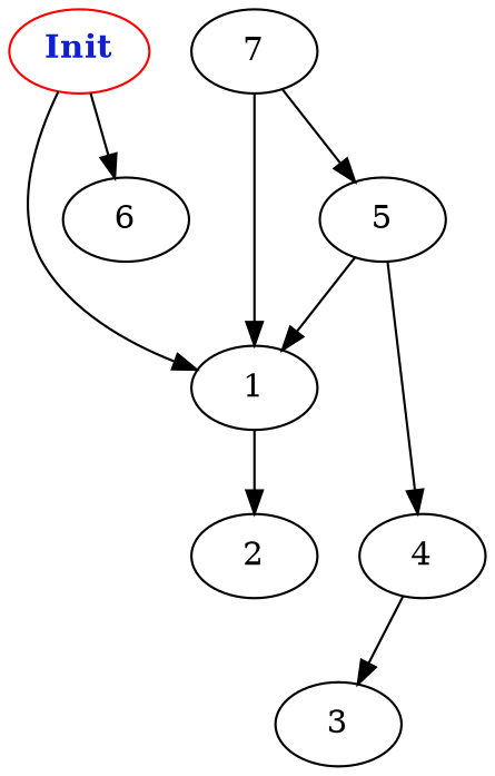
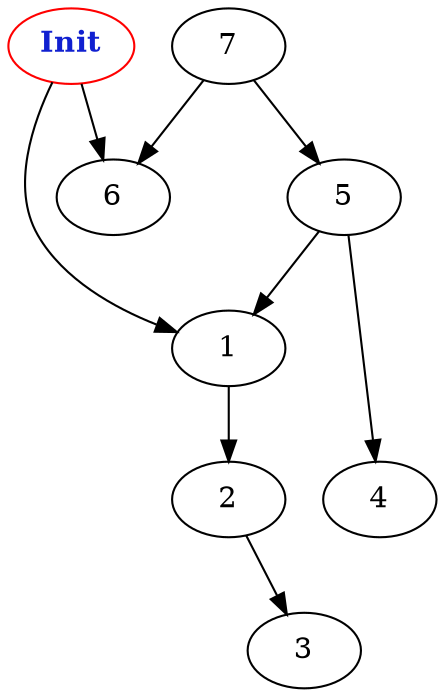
  digraph {
    edge [weight=6.0]
    n1 [color=red fontcolor="#1020d0" label=<<b>Init</b>>]
    6
    1
    7
    5
    4
    3
    2
    n1 -> 6
    n1 -> 1 [weight=1.0]
    1 -> 2 [weight=5.0]
-   7 -> 1 [weight=7.0]
+   7 -> 6 [weight=7.0]
    7 -> 5 [weight=8.0]
    5 -> 1 [weight=4.0]
    5 -> 4 [weight=1.0]
-   4 -> 3
+   2 -> 3
  }
